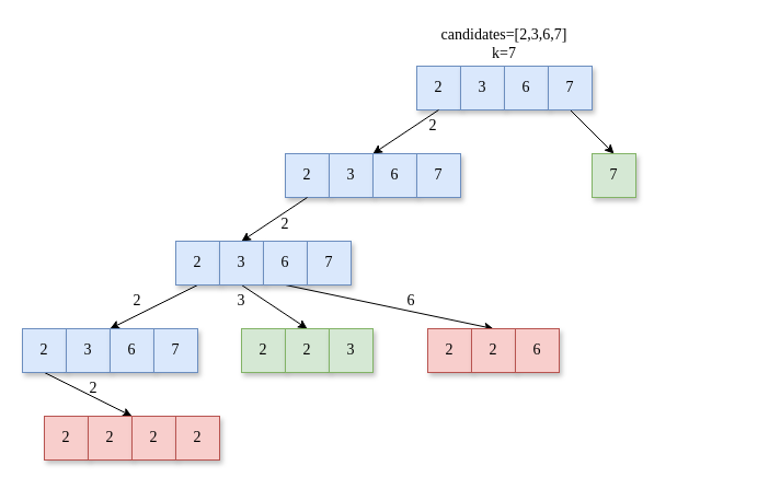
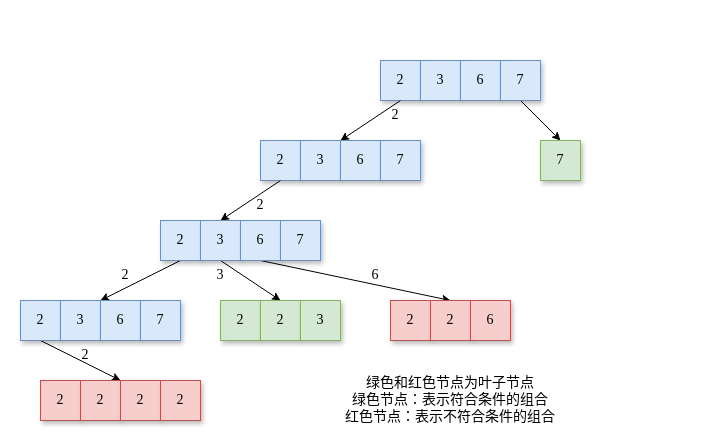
  <mxCell id="0" />
  <mxCell id="1" parent="0" />
- <mxCell id="3" value="candidates=[2,3,6,7]&lt;br&gt;k=7" style="text;html=1;strokeColor=none;fillColor=none;align=center;verticalAlign=middle;whiteSpace=wrap;rounded=0;shadow=0;dashed=1;fontFamily=Comic Sans MS;fontSize=14;opacity=50;" vertex="1" parent="1"><mxGeometry x="380" y="20" width="160" height="40" as="geometry" /></mxCell>
+ <mxCell id="2" value="绿色和红色节点为叶子节点&lt;br&gt;绿色节点：表示符合条件的组合&lt;br&gt;红色节点：表示不符合条件的组合" style="text;html=1;strokeColor=none;fillColor=none;align=center;verticalAlign=middle;whiteSpace=wrap;rounded=0;shadow=1;fontFamily=Comic Sans MS;fontSize=14;opacity=50;" vertex="1" parent="1"><mxGeometry x="220" y="375" width="460" height="50" as="geometry" /></mxCell>
  <mxCell id="4" value="&lt;font style=&quot;font-size: 14px&quot; face=&quot;Comic Sans MS&quot;&gt;2&lt;/font&gt;" style="rounded=0;whiteSpace=wrap;html=1;fillColor=#dae8fc;strokeColor=#6c8ebf;shadow=1;" vertex="1" parent="1"><mxGeometry x="380" y="60" width="40" height="40" as="geometry" /></mxCell>
  <mxCell id="5" value="&lt;font style=&quot;font-size: 14px&quot; face=&quot;Comic Sans MS&quot;&gt;3&lt;/font&gt;" style="rounded=0;whiteSpace=wrap;html=1;fillColor=#dae8fc;strokeColor=#6c8ebf;shadow=1;" vertex="1" parent="1"><mxGeometry x="420" y="60" width="40" height="40" as="geometry" /></mxCell>
  <mxCell id="6" style="rounded=0;orthogonalLoop=1;jettySize=auto;html=1;exitX=0.5;exitY=1;exitDx=0;exitDy=0;entryX=0;entryY=0;entryDx=0;entryDy=0;" edge="1" parent="1" source="4" target="13"><mxGeometry relative="1" as="geometry" /></mxCell>
  <mxCell id="7" style="edgeStyle=none;rounded=0;orthogonalLoop=1;jettySize=auto;html=1;exitX=0.5;exitY=1;exitDx=0;exitDy=0;entryX=0.5;entryY=0;entryDx=0;entryDy=0;" edge="1" parent="1" source="9" target="28"><mxGeometry relative="1" as="geometry"><mxPoint x="580" y="140" as="targetPoint" /></mxGeometry></mxCell>
  <mxCell id="8" value="&lt;font style=&quot;font-size: 14px&quot; face=&quot;Comic Sans MS&quot;&gt;6&lt;/font&gt;" style="rounded=0;whiteSpace=wrap;html=1;fillColor=#dae8fc;strokeColor=#6c8ebf;shadow=1;" vertex="1" parent="1"><mxGeometry x="460" y="60" width="40" height="40" as="geometry" /></mxCell>
  <mxCell id="9" value="&lt;font style=&quot;font-size: 14px&quot; face=&quot;Comic Sans MS&quot;&gt;7&lt;/font&gt;" style="rounded=0;whiteSpace=wrap;html=1;fillColor=#dae8fc;strokeColor=#6c8ebf;shadow=1;" vertex="1" parent="1"><mxGeometry x="500" y="60" width="40" height="40" as="geometry" /></mxCell>
  <mxCell id="10" value="&lt;font style=&quot;font-size: 14px&quot; face=&quot;Comic Sans MS&quot;&gt;2&lt;/font&gt;" style="rounded=0;whiteSpace=wrap;html=1;fillColor=#dae8fc;strokeColor=#6c8ebf;shadow=1;" vertex="1" parent="1"><mxGeometry x="260" y="140" width="40" height="40" as="geometry" /></mxCell>
  <mxCell id="11" style="edgeStyle=none;rounded=0;orthogonalLoop=1;jettySize=auto;html=1;exitX=0.5;exitY=1;exitDx=0;exitDy=0;entryX=0.5;entryY=0;entryDx=0;entryDy=0;" edge="1" parent="1" source="10" target="20"><mxGeometry relative="1" as="geometry"><mxPoint x="220" y="220" as="targetPoint" /></mxGeometry></mxCell>
  <mxCell id="12" value="&lt;font style=&quot;font-size: 14px&quot; face=&quot;Comic Sans MS&quot;&gt;3&lt;/font&gt;" style="rounded=0;whiteSpace=wrap;html=1;fillColor=#dae8fc;strokeColor=#6c8ebf;shadow=1;" vertex="1" parent="1"><mxGeometry x="300" y="140" width="40" height="40" as="geometry" /></mxCell>
  <mxCell id="13" value="&lt;font style=&quot;font-size: 14px&quot; face=&quot;Comic Sans MS&quot;&gt;6&lt;/font&gt;" style="rounded=0;whiteSpace=wrap;html=1;fillColor=#dae8fc;strokeColor=#6c8ebf;shadow=1;" vertex="1" parent="1"><mxGeometry x="340" y="140" width="40" height="40" as="geometry" /></mxCell>
  <mxCell id="14" value="&lt;font style=&quot;font-size: 14px&quot; face=&quot;Comic Sans MS&quot;&gt;7&lt;/font&gt;" style="rounded=0;whiteSpace=wrap;html=1;fillColor=#dae8fc;strokeColor=#6c8ebf;shadow=1;" vertex="1" parent="1"><mxGeometry x="380" y="140" width="40" height="40" as="geometry" /></mxCell>
  <mxCell id="15" value="&lt;font face=&quot;Comic Sans MS&quot; style=&quot;font-size: 14px&quot;&gt;2&lt;/font&gt;" style="text;html=1;strokeColor=none;fillColor=none;align=center;verticalAlign=middle;whiteSpace=wrap;rounded=0;" vertex="1" parent="1"><mxGeometry x="380" y="100" width="30" height="30" as="geometry" /></mxCell>
  <mxCell id="16" value="&lt;font face=&quot;Comic Sans MS&quot; style=&quot;font-size: 14px&quot;&gt;2&lt;/font&gt;" style="text;html=1;strokeColor=none;fillColor=none;align=center;verticalAlign=middle;whiteSpace=wrap;rounded=0;" vertex="1" parent="1"><mxGeometry x="245" y="190" width="30" height="30" as="geometry" /></mxCell>
  <mxCell id="17" style="edgeStyle=none;rounded=0;orthogonalLoop=1;jettySize=auto;html=1;exitX=0.5;exitY=1;exitDx=0;exitDy=0;entryX=1;entryY=0;entryDx=0;entryDy=0;" edge="1" parent="1" source="18" target="35"><mxGeometry relative="1" as="geometry" /></mxCell>
  <mxCell id="18" value="&lt;font style=&quot;font-size: 14px&quot; face=&quot;Comic Sans MS&quot;&gt;2&lt;/font&gt;" style="rounded=0;whiteSpace=wrap;html=1;fillColor=#dae8fc;strokeColor=#6c8ebf;shadow=1;" vertex="1" parent="1"><mxGeometry x="160" y="220" width="40" height="40" as="geometry" /></mxCell>
  <mxCell id="19" style="rounded=0;orthogonalLoop=1;jettySize=auto;html=1;exitX=0.5;exitY=1;exitDx=0;exitDy=0;entryX=0.5;entryY=0;entryDx=0;entryDy=0;" edge="1" parent="1" source="20" target="25"><mxGeometry relative="1" as="geometry" /></mxCell>
  <mxCell id="20" value="&lt;font style=&quot;font-size: 14px&quot; face=&quot;Comic Sans MS&quot;&gt;3&lt;/font&gt;" style="rounded=0;whiteSpace=wrap;html=1;fillColor=#dae8fc;strokeColor=#6c8ebf;shadow=1;" vertex="1" parent="1"><mxGeometry x="200" y="220" width="40" height="40" as="geometry" /></mxCell>
  <mxCell id="21" style="edgeStyle=none;rounded=0;orthogonalLoop=1;jettySize=auto;html=1;exitX=0.5;exitY=1;exitDx=0;exitDy=0;entryX=0.5;entryY=0;entryDx=0;entryDy=0;" edge="1" parent="1" source="22" target="30"><mxGeometry relative="1" as="geometry" /></mxCell>
  <mxCell id="22" value="&lt;font style=&quot;font-size: 14px&quot; face=&quot;Comic Sans MS&quot;&gt;6&lt;/font&gt;" style="rounded=0;whiteSpace=wrap;html=1;fillColor=#dae8fc;strokeColor=#6c8ebf;shadow=1;" vertex="1" parent="1"><mxGeometry x="240" y="220" width="40" height="40" as="geometry" /></mxCell>
  <mxCell id="23" value="&lt;font style=&quot;font-size: 14px&quot; face=&quot;Comic Sans MS&quot;&gt;7&lt;/font&gt;" style="rounded=0;whiteSpace=wrap;html=1;fillColor=#dae8fc;strokeColor=#6c8ebf;shadow=1;" vertex="1" parent="1"><mxGeometry x="280" y="220" width="40" height="40" as="geometry" /></mxCell>
  <mxCell id="24" value="&lt;font style=&quot;font-size: 14px&quot; face=&quot;Comic Sans MS&quot;&gt;2&lt;/font&gt;" style="rounded=0;whiteSpace=wrap;html=1;fillColor=#d5e8d4;strokeColor=#82b366;shadow=1;" vertex="1" parent="1"><mxGeometry x="220" y="300" width="40" height="40" as="geometry" /></mxCell>
  <mxCell id="25" value="&lt;font style=&quot;font-size: 14px&quot; face=&quot;Comic Sans MS&quot;&gt;2&lt;/font&gt;" style="rounded=0;whiteSpace=wrap;html=1;fillColor=#d5e8d4;strokeColor=#82b366;shadow=1;" vertex="1" parent="1"><mxGeometry x="260" y="300" width="40" height="40" as="geometry" /></mxCell>
  <mxCell id="26" value="&lt;font style=&quot;font-size: 14px&quot; face=&quot;Comic Sans MS&quot;&gt;3&lt;/font&gt;" style="rounded=0;whiteSpace=wrap;html=1;fillColor=#d5e8d4;strokeColor=#82b366;shadow=1;" vertex="1" parent="1"><mxGeometry x="300" y="300" width="40" height="40" as="geometry" /></mxCell>
  <mxCell id="27" value="&lt;font face=&quot;Comic Sans MS&quot; style=&quot;font-size: 14px&quot;&gt;3&lt;/font&gt;" style="text;html=1;strokeColor=none;fillColor=none;align=center;verticalAlign=middle;whiteSpace=wrap;rounded=0;" vertex="1" parent="1"><mxGeometry x="205" y="260" width="30" height="30" as="geometry" /></mxCell>
  <mxCell id="28" value="&lt;font style=&quot;font-size: 14px&quot; face=&quot;Comic Sans MS&quot;&gt;7&lt;/font&gt;" style="rounded=0;whiteSpace=wrap;html=1;fillColor=#d5e8d4;strokeColor=#82b366;shadow=1;" vertex="1" parent="1"><mxGeometry x="540" y="140" width="40" height="40" as="geometry" /></mxCell>
  <mxCell id="29" value="&lt;font style=&quot;font-size: 14px&quot; face=&quot;Comic Sans MS&quot;&gt;2&lt;/font&gt;" style="rounded=0;whiteSpace=wrap;html=1;fillColor=#f8cecc;strokeColor=#b85450;shadow=1;" vertex="1" parent="1"><mxGeometry x="390" y="300" width="40" height="40" as="geometry" /></mxCell>
  <mxCell id="30" value="&lt;font style=&quot;font-size: 14px&quot; face=&quot;Comic Sans MS&quot;&gt;2&lt;/font&gt;" style="rounded=0;whiteSpace=wrap;html=1;fillColor=#f8cecc;strokeColor=#b85450;shadow=1;" vertex="1" parent="1"><mxGeometry x="430" y="300" width="40" height="40" as="geometry" /></mxCell>
  <mxCell id="31" value="&lt;font style=&quot;font-size: 14px&quot; face=&quot;Comic Sans MS&quot;&gt;6&lt;/font&gt;" style="rounded=0;whiteSpace=wrap;html=1;fillColor=#f8cecc;strokeColor=#b85450;shadow=1;" vertex="1" parent="1"><mxGeometry x="470" y="300" width="40" height="40" as="geometry" /></mxCell>
  <mxCell id="32" value="&lt;font face=&quot;Comic Sans MS&quot; style=&quot;font-size: 14px&quot;&gt;6&lt;/font&gt;" style="text;html=1;strokeColor=none;fillColor=none;align=center;verticalAlign=middle;whiteSpace=wrap;rounded=0;" vertex="1" parent="1"><mxGeometry x="360" y="260" width="30" height="30" as="geometry" /></mxCell>
  <mxCell id="33" style="edgeStyle=none;rounded=0;orthogonalLoop=1;jettySize=auto;html=1;exitX=0.5;exitY=1;exitDx=0;exitDy=0;entryX=0;entryY=0;entryDx=0;entryDy=0;" edge="1" parent="1" source="34" target="40"><mxGeometry relative="1" as="geometry" /></mxCell>
  <mxCell id="34" value="&lt;font style=&quot;font-size: 14px&quot; face=&quot;Comic Sans MS&quot;&gt;2&lt;/font&gt;" style="rounded=0;whiteSpace=wrap;html=1;fillColor=#dae8fc;strokeColor=#6c8ebf;shadow=1;" vertex="1" parent="1"><mxGeometry x="20" y="300" width="40" height="40" as="geometry" /></mxCell>
  <mxCell id="35" value="&lt;font style=&quot;font-size: 14px&quot; face=&quot;Comic Sans MS&quot;&gt;3&lt;/font&gt;" style="rounded=0;whiteSpace=wrap;html=1;fillColor=#dae8fc;strokeColor=#6c8ebf;shadow=1;" vertex="1" parent="1"><mxGeometry x="60" y="300" width="40" height="40" as="geometry" /></mxCell>
  <mxCell id="36" value="&lt;font style=&quot;font-size: 14px&quot; face=&quot;Comic Sans MS&quot;&gt;6&lt;/font&gt;" style="rounded=0;whiteSpace=wrap;html=1;fillColor=#dae8fc;strokeColor=#6c8ebf;shadow=1;" vertex="1" parent="1"><mxGeometry x="100" y="300" width="40" height="40" as="geometry" /></mxCell>
  <mxCell id="37" value="&lt;font style=&quot;font-size: 14px&quot; face=&quot;Comic Sans MS&quot;&gt;7&lt;/font&gt;" style="rounded=0;whiteSpace=wrap;html=1;fillColor=#dae8fc;strokeColor=#6c8ebf;shadow=1;" vertex="1" parent="1"><mxGeometry x="140" y="300" width="40" height="40" as="geometry" /></mxCell>
  <mxCell id="38" value="&lt;font style=&quot;font-size: 14px&quot; face=&quot;Comic Sans MS&quot;&gt;2&lt;/font&gt;" style="rounded=0;whiteSpace=wrap;html=1;fillColor=#f8cecc;strokeColor=#b85450;shadow=1;" vertex="1" parent="1"><mxGeometry x="40" y="380" width="40" height="40" as="geometry" /></mxCell>
  <mxCell id="39" value="&lt;font style=&quot;font-size: 14px&quot; face=&quot;Comic Sans MS&quot;&gt;2&lt;/font&gt;" style="rounded=0;whiteSpace=wrap;html=1;fillColor=#f8cecc;strokeColor=#b85450;shadow=1;" vertex="1" parent="1"><mxGeometry x="80" y="380" width="40" height="40" as="geometry" /></mxCell>
  <mxCell id="40" value="&lt;font style=&quot;font-size: 14px&quot; face=&quot;Comic Sans MS&quot;&gt;2&lt;/font&gt;" style="rounded=0;whiteSpace=wrap;html=1;fillColor=#f8cecc;strokeColor=#b85450;shadow=1;" vertex="1" parent="1"><mxGeometry x="120" y="380" width="40" height="40" as="geometry" /></mxCell>
  <mxCell id="41" value="&lt;font style=&quot;font-size: 14px&quot; face=&quot;Comic Sans MS&quot;&gt;2&lt;/font&gt;" style="rounded=0;whiteSpace=wrap;html=1;fillColor=#f8cecc;strokeColor=#b85450;shadow=1;" vertex="1" parent="1"><mxGeometry x="160" y="380" width="40" height="40" as="geometry" /></mxCell>
  <mxCell id="42" value="&lt;font face=&quot;Comic Sans MS&quot; style=&quot;font-size: 14px&quot;&gt;2&lt;/font&gt;" style="text;html=1;strokeColor=none;fillColor=none;align=center;verticalAlign=middle;whiteSpace=wrap;rounded=0;" vertex="1" parent="1"><mxGeometry x="110" y="260" width="30" height="30" as="geometry" /></mxCell>
  <mxCell id="43" value="&lt;font face=&quot;Comic Sans MS&quot; style=&quot;font-size: 14px&quot;&gt;2&lt;/font&gt;" style="text;html=1;strokeColor=none;fillColor=none;align=center;verticalAlign=middle;whiteSpace=wrap;rounded=0;" vertex="1" parent="1"><mxGeometry x="70" y="340" width="30" height="30" as="geometry" /></mxCell>
